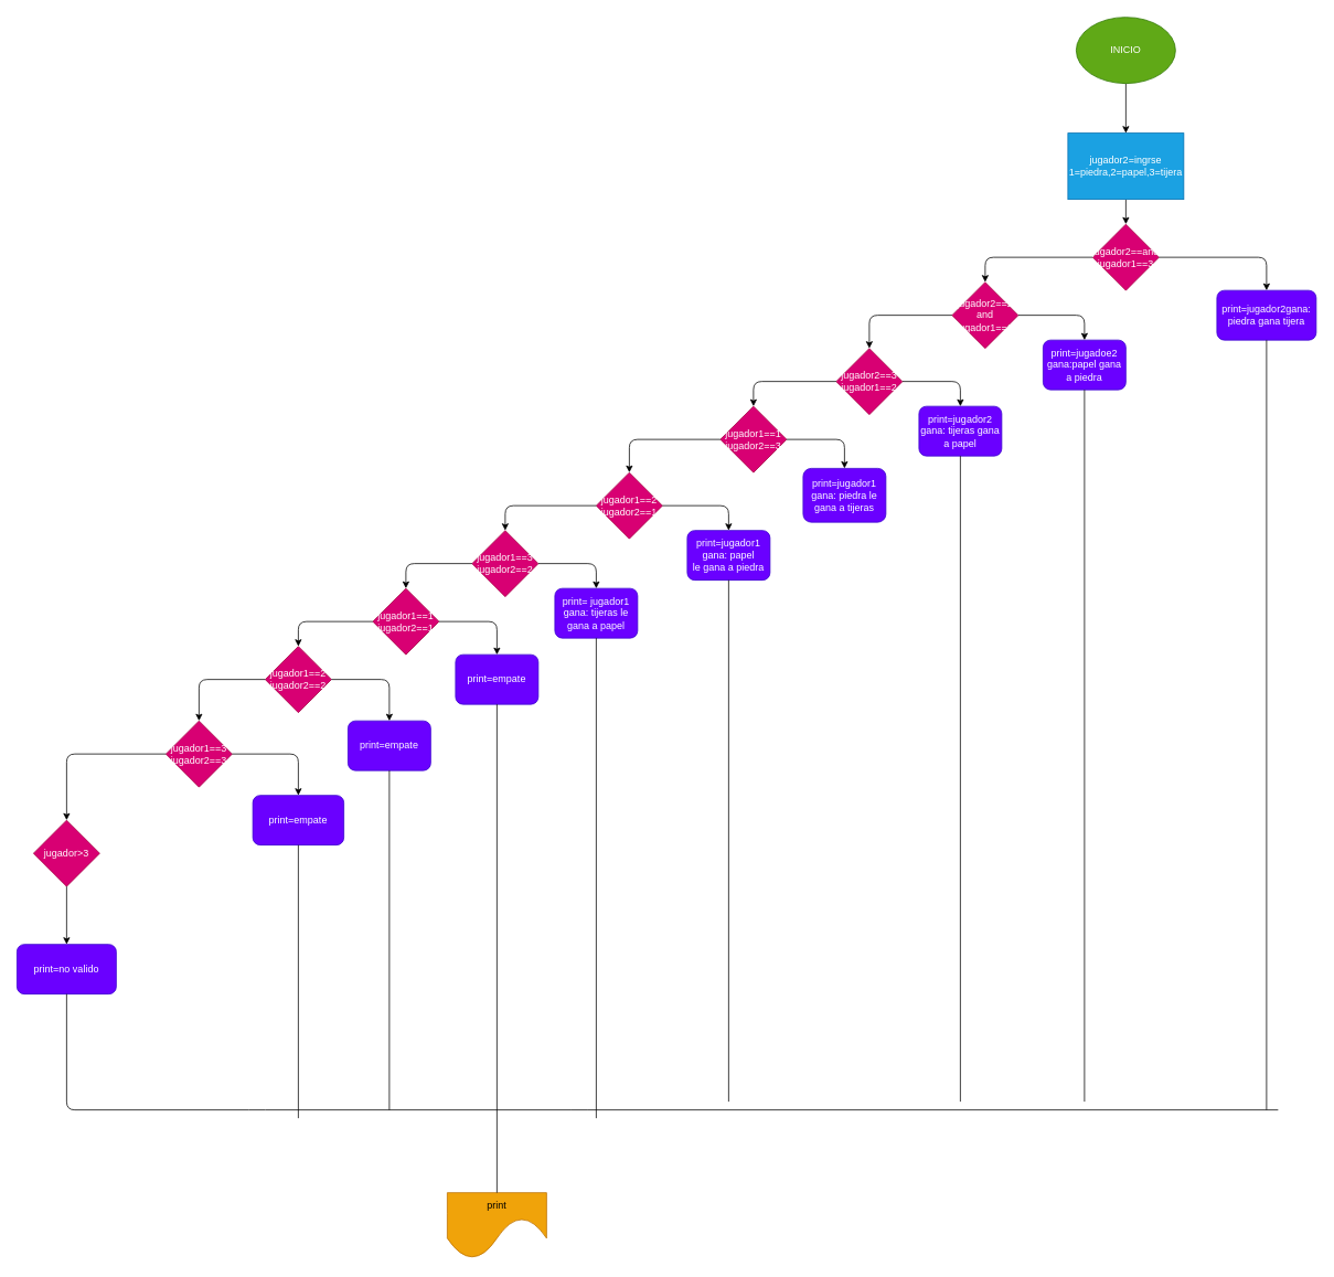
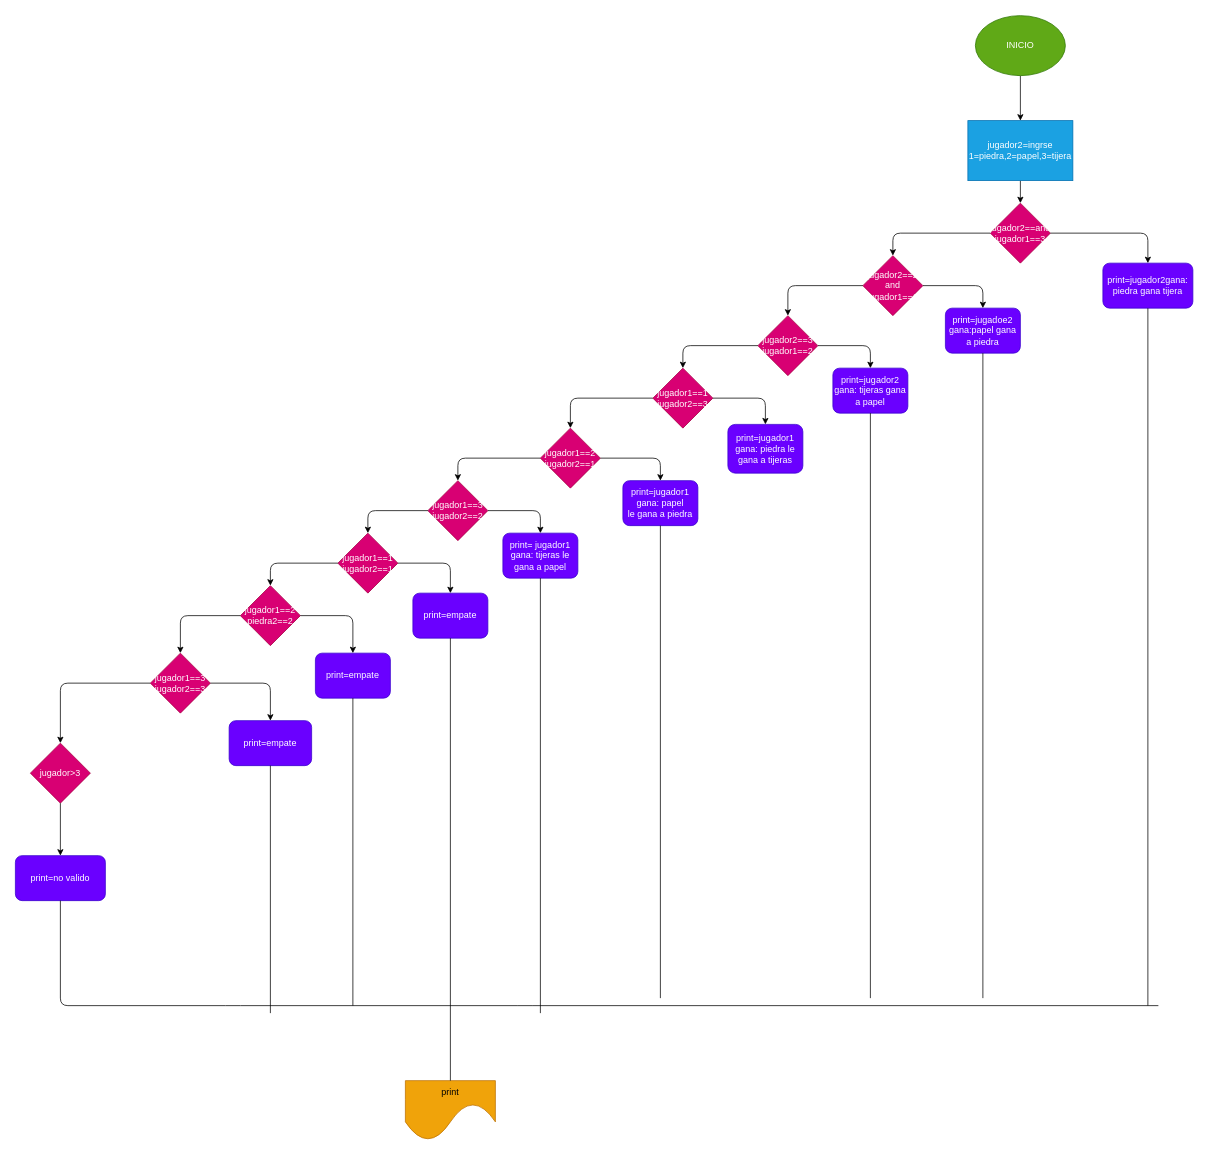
  <mxCell id="0" />
  <mxCell id="1" parent="0" />
  <mxCell id="2" value="" style="edgeStyle=none;html=1;" edge="1" parent="1" source="3" target="5"><mxGeometry relative="1" as="geometry" /></mxCell>
  <mxCell id="3" value="INICIO" style="ellipse;whiteSpace=wrap;html=1;fillColor=#60a917;fontColor=#ffffff;strokeColor=#2D7600;" vertex="1" parent="1"><mxGeometry x="1300" y="20" width="120" height="80" as="geometry" /></mxCell>
  <mxCell id="4" value="" style="edgeStyle=none;html=1;" edge="1" parent="1" source="5" target="6"><mxGeometry relative="1" as="geometry" /></mxCell>
  <mxCell id="5" value="jugador2=ingrse 1=piedra,2=papel,3=tijera" style="rounded=0;whiteSpace=wrap;html=1;fillColor=#1ba1e2;fontColor=#ffffff;strokeColor=#006EAF;" vertex="1" parent="1"><mxGeometry x="1290" y="160" width="140" height="80" as="geometry" /></mxCell>
  <mxCell id="6" value="jugador2==and&lt;br&gt;jugador1==3" style="rhombus;whiteSpace=wrap;html=1;fillColor=#d80073;fontColor=#ffffff;strokeColor=#A50040;" vertex="1" parent="1"><mxGeometry x="1320" y="270" width="80" height="80" as="geometry" /></mxCell>
  <mxCell id="7" value="print=jugador2gana:&lt;br&gt;piedra gana tijera" style="rounded=1;whiteSpace=wrap;html=1;fillColor=#6a00ff;fontColor=#ffffff;strokeColor=#3700CC;" vertex="1" parent="1"><mxGeometry x="1470" y="350" width="120" height="60" as="geometry" /></mxCell>
  <mxCell id="8" value="print=jugadoe2 gana:papel gana a piedra" style="rounded=1;whiteSpace=wrap;html=1;fillColor=#6a00ff;fontColor=#ffffff;strokeColor=#3700CC;" vertex="1" parent="1"><mxGeometry x="1260" y="410" width="100" height="60" as="geometry" /></mxCell>
  <mxCell id="9" value="jugador2==2&lt;br&gt;and jugador1==1" style="rhombus;whiteSpace=wrap;html=1;fillColor=#d80073;fontColor=#ffffff;strokeColor=#A50040;" vertex="1" parent="1"><mxGeometry x="1150" y="340" width="80" height="80" as="geometry" /></mxCell>
  <mxCell id="10" value="" style="endArrow=classic;html=1;entryX=0.5;entryY=0;entryDx=0;entryDy=0;exitX=1;exitY=0.5;exitDx=0;exitDy=0;" edge="1" parent="1" source="6" target="7"><mxGeometry width="50" height="50" relative="1" as="geometry"><mxPoint x="1280" y="380" as="sourcePoint" /><mxPoint x="1330" y="330" as="targetPoint" /><Array as="points"><mxPoint x="1530" y="310" /></Array></mxGeometry></mxCell>
  <mxCell id="11" value="" style="endArrow=classic;html=1;entryX=0.5;entryY=0;entryDx=0;entryDy=0;" edge="1" parent="1" source="6" target="9"><mxGeometry width="50" height="50" relative="1" as="geometry"><mxPoint x="1280" y="380" as="sourcePoint" /><mxPoint x="1330" y="330" as="targetPoint" /><Array as="points"><mxPoint x="1190" y="310" /></Array></mxGeometry></mxCell>
  <mxCell id="12" value="" style="endArrow=classic;html=1;entryX=0.5;entryY=0;entryDx=0;entryDy=0;exitX=1;exitY=0.5;exitDx=0;exitDy=0;" edge="1" parent="1" source="9" target="8"><mxGeometry width="50" height="50" relative="1" as="geometry"><mxPoint x="1280" y="380" as="sourcePoint" /><mxPoint x="1330" y="330" as="targetPoint" /><Array as="points"><mxPoint x="1310" y="380" /></Array></mxGeometry></mxCell>
  <mxCell id="13" value="jugador2==3&lt;br&gt;jugador1==2" style="rhombus;whiteSpace=wrap;html=1;fillColor=#d80073;fontColor=#ffffff;strokeColor=#A50040;" vertex="1" parent="1"><mxGeometry x="1010" y="420" width="80" height="80" as="geometry" /></mxCell>
  <mxCell id="14" value="" style="endArrow=classic;html=1;entryX=0.5;entryY=0;entryDx=0;entryDy=0;exitX=0;exitY=0.5;exitDx=0;exitDy=0;" edge="1" parent="1" source="9" target="13"><mxGeometry width="50" height="50" relative="1" as="geometry"><mxPoint x="1280" y="540" as="sourcePoint" /><mxPoint x="1170" y="420" as="targetPoint" /><Array as="points"><mxPoint x="1050" y="380" /></Array></mxGeometry></mxCell>
  <mxCell id="15" value="print=jugador2&lt;br&gt;gana: tijeras gana&lt;br&gt;a papel" style="rounded=1;whiteSpace=wrap;html=1;fillColor=#6a00ff;fontColor=#ffffff;strokeColor=#3700CC;" vertex="1" parent="1"><mxGeometry x="1110" y="490" width="100" height="60" as="geometry" /></mxCell>
  <mxCell id="16" value="" style="endArrow=classic;html=1;entryX=0.5;entryY=0;entryDx=0;entryDy=0;exitX=1;exitY=0.5;exitDx=0;exitDy=0;" edge="1" parent="1" source="13" target="15"><mxGeometry width="50" height="50" relative="1" as="geometry"><mxPoint x="1280" y="540" as="sourcePoint" /><mxPoint x="1330" y="490" as="targetPoint" /><Array as="points"><mxPoint x="1160" y="460" /></Array></mxGeometry></mxCell>
  <mxCell id="17" value="jugador1==1&lt;br&gt;jugador2==3" style="rhombus;whiteSpace=wrap;html=1;fillColor=#d80073;fontColor=#ffffff;strokeColor=#A50040;" vertex="1" parent="1"><mxGeometry x="870" y="490" width="80" height="80" as="geometry" /></mxCell>
  <mxCell id="18" value="" style="endArrow=classic;html=1;entryX=0.5;entryY=0;entryDx=0;entryDy=0;exitX=0;exitY=0.5;exitDx=0;exitDy=0;" edge="1" parent="1" source="13" target="17"><mxGeometry width="50" height="50" relative="1" as="geometry"><mxPoint x="1160" y="540" as="sourcePoint" /><mxPoint x="1210" y="490" as="targetPoint" /><Array as="points"><mxPoint x="910" y="460" /></Array></mxGeometry></mxCell>
  <mxCell id="19" value="print=jugador1&lt;br&gt;gana: piedra le gana a tijeras" style="rounded=1;whiteSpace=wrap;html=1;fillColor=#6a00ff;fontColor=#ffffff;strokeColor=#3700CC;" vertex="1" parent="1"><mxGeometry x="970" y="565" width="100" height="65" as="geometry" /></mxCell>
  <mxCell id="20" value="" style="endArrow=classic;html=1;entryX=0.5;entryY=0;entryDx=0;entryDy=0;exitX=1;exitY=0.5;exitDx=0;exitDy=0;" edge="1" parent="1" source="17" target="19"><mxGeometry width="50" height="50" relative="1" as="geometry"><mxPoint x="1160" y="540" as="sourcePoint" /><mxPoint x="1210" y="490" as="targetPoint" /><Array as="points"><mxPoint x="1020" y="530" /></Array></mxGeometry></mxCell>
  <mxCell id="21" value="jugador1==2&lt;br&gt;jugador2==1" style="rhombus;whiteSpace=wrap;html=1;fillColor=#d80073;fontColor=#ffffff;strokeColor=#A50040;" vertex="1" parent="1"><mxGeometry x="720" y="570" width="80" height="80" as="geometry" /></mxCell>
  <mxCell id="22" value="" style="endArrow=classic;html=1;exitX=0;exitY=0.5;exitDx=0;exitDy=0;entryX=0.5;entryY=0;entryDx=0;entryDy=0;" edge="1" parent="1" source="17" target="21"><mxGeometry width="50" height="50" relative="1" as="geometry"><mxPoint x="770" y="540" as="sourcePoint" /><mxPoint x="820" y="490" as="targetPoint" /><Array as="points"><mxPoint x="760" y="530" /></Array></mxGeometry></mxCell>
  <mxCell id="23" value="print=jugador1&lt;br&gt;gana: papel&lt;br&gt;le gana a piedra" style="rounded=1;whiteSpace=wrap;html=1;fillColor=#6a00ff;fontColor=#ffffff;strokeColor=#3700CC;" vertex="1" parent="1"><mxGeometry x="830" y="640" width="100" height="60" as="geometry" /></mxCell>
  <mxCell id="24" value="" style="endArrow=classic;html=1;entryX=0.5;entryY=0;entryDx=0;entryDy=0;exitX=1;exitY=0.5;exitDx=0;exitDy=0;" edge="1" parent="1" source="21" target="23"><mxGeometry width="50" height="50" relative="1" as="geometry"><mxPoint x="770" y="540" as="sourcePoint" /><mxPoint x="820" y="490" as="targetPoint" /><Array as="points"><mxPoint x="880" y="610" /></Array></mxGeometry></mxCell>
  <mxCell id="25" value="jugador1==3&lt;br&gt;jugador2==2" style="rhombus;whiteSpace=wrap;html=1;fillColor=#d80073;fontColor=#ffffff;strokeColor=#A50040;" vertex="1" parent="1"><mxGeometry x="570" y="640" width="80" height="80" as="geometry" /></mxCell>
  <mxCell id="26" value="" style="endArrow=classic;html=1;entryX=0.5;entryY=0;entryDx=0;entryDy=0;exitX=0;exitY=0.5;exitDx=0;exitDy=0;" edge="1" parent="1" source="21" target="25"><mxGeometry width="50" height="50" relative="1" as="geometry"><mxPoint x="600" y="540" as="sourcePoint" /><mxPoint x="650" y="490" as="targetPoint" /><Array as="points"><mxPoint x="610" y="610" /></Array></mxGeometry></mxCell>
  <mxCell id="27" value="print= jugador1&lt;br&gt;gana: tijeras le gana a papel" style="rounded=1;whiteSpace=wrap;html=1;fillColor=#6a00ff;fontColor=#ffffff;strokeColor=#3700CC;" vertex="1" parent="1"><mxGeometry x="670" y="710" width="100" height="60" as="geometry" /></mxCell>
  <mxCell id="28" value="" style="endArrow=classic;html=1;entryX=0.5;entryY=0;entryDx=0;entryDy=0;exitX=1;exitY=0.5;exitDx=0;exitDy=0;" edge="1" parent="1" source="25" target="27"><mxGeometry width="50" height="50" relative="1" as="geometry"><mxPoint x="600" y="700" as="sourcePoint" /><mxPoint x="650" y="650" as="targetPoint" /><Array as="points"><mxPoint x="720" y="680" /></Array></mxGeometry></mxCell>
  <mxCell id="29" value="jugador1==1&lt;br&gt;jugador2==1" style="rhombus;whiteSpace=wrap;html=1;fillColor=#d80073;fontColor=#ffffff;strokeColor=#A50040;" vertex="1" parent="1"><mxGeometry x="450" y="710" width="80" height="80" as="geometry" /></mxCell>
  <mxCell id="30" value="" style="endArrow=classic;html=1;entryX=0.5;entryY=0;entryDx=0;entryDy=0;exitX=0;exitY=0.5;exitDx=0;exitDy=0;" edge="1" parent="1" source="25" target="29"><mxGeometry width="50" height="50" relative="1" as="geometry"><mxPoint x="760" y="690" as="sourcePoint" /><mxPoint x="810" y="640" as="targetPoint" /><Array as="points"><mxPoint x="490" y="680" /></Array></mxGeometry></mxCell>
  <mxCell id="31" value="print=empate" style="rounded=1;whiteSpace=wrap;html=1;fillColor=#6a00ff;fontColor=#ffffff;strokeColor=#3700CC;" vertex="1" parent="1"><mxGeometry x="550" y="790" width="100" height="60" as="geometry" /></mxCell>
  <mxCell id="32" value="" style="endArrow=classic;html=1;entryX=0.5;entryY=0;entryDx=0;entryDy=0;exitX=1;exitY=0.5;exitDx=0;exitDy=0;" edge="1" parent="1" source="29" target="31"><mxGeometry width="50" height="50" relative="1" as="geometry"><mxPoint x="550" y="690" as="sourcePoint" /><mxPoint x="600" y="640" as="targetPoint" /><Array as="points"><mxPoint x="600" y="750" /></Array></mxGeometry></mxCell>
- <mxCell id="33" value="jugador1==2&lt;br&gt;jugador2==2" style="rhombus;whiteSpace=wrap;html=1;fillColor=#d80073;fontColor=#ffffff;strokeColor=#A50040;" vertex="1" parent="1"><mxGeometry x="320" y="780" width="80" height="80" as="geometry" /></mxCell>
+ <mxCell id="33" value="jugador1==2&lt;br&gt;piedra2==2" style="rhombus;whiteSpace=wrap;html=1;fillColor=#d80073;fontColor=#ffffff;strokeColor=#A50040;" vertex="1" parent="1"><mxGeometry x="320" y="780" width="80" height="80" as="geometry" /></mxCell>
  <mxCell id="34" value="" style="endArrow=classic;html=1;entryX=0.5;entryY=0;entryDx=0;entryDy=0;exitX=0;exitY=0.5;exitDx=0;exitDy=0;" edge="1" parent="1" source="29" target="33"><mxGeometry width="50" height="50" relative="1" as="geometry"><mxPoint x="420" y="690" as="sourcePoint" /><mxPoint x="470" y="640" as="targetPoint" /><Array as="points"><mxPoint x="360" y="750" /></Array></mxGeometry></mxCell>
  <mxCell id="35" value="print=empate" style="rounded=1;whiteSpace=wrap;html=1;fillColor=#6a00ff;fontColor=#ffffff;strokeColor=#3700CC;" vertex="1" parent="1"><mxGeometry x="420" y="870" width="100" height="60" as="geometry" /></mxCell>
  <mxCell id="36" value="" style="endArrow=classic;html=1;entryX=0.5;entryY=0;entryDx=0;entryDy=0;exitX=1;exitY=0.5;exitDx=0;exitDy=0;" edge="1" parent="1" source="33" target="35"><mxGeometry width="50" height="50" relative="1" as="geometry"><mxPoint x="430" y="850" as="sourcePoint" /><mxPoint x="480" y="800" as="targetPoint" /><Array as="points"><mxPoint x="470" y="820" /></Array></mxGeometry></mxCell>
  <mxCell id="37" value="jugador1==3&lt;br&gt;jugador2==3" style="rhombus;whiteSpace=wrap;html=1;fillColor=#d80073;fontColor=#ffffff;strokeColor=#A50040;" vertex="1" parent="1"><mxGeometry x="200" y="870" width="80" height="80" as="geometry" /></mxCell>
  <mxCell id="38" value="" style="endArrow=classic;html=1;exitX=0;exitY=0.5;exitDx=0;exitDy=0;entryX=0.5;entryY=0;entryDx=0;entryDy=0;" edge="1" parent="1" source="33" target="37"><mxGeometry width="50" height="50" relative="1" as="geometry"><mxPoint x="480" y="850" as="sourcePoint" /><mxPoint x="240" y="850" as="targetPoint" /><Array as="points"><mxPoint x="240" y="820" /></Array></mxGeometry></mxCell>
  <mxCell id="39" value="print=empate" style="rounded=1;whiteSpace=wrap;html=1;fillColor=#6a00ff;fontColor=#ffffff;strokeColor=#3700CC;" vertex="1" parent="1"><mxGeometry x="305" y="960" width="110" height="60" as="geometry" /></mxCell>
  <mxCell id="40" value="" style="endArrow=classic;html=1;exitX=1;exitY=0.5;exitDx=0;exitDy=0;entryX=0.5;entryY=0;entryDx=0;entryDy=0;" edge="1" parent="1" source="37" target="39"><mxGeometry width="50" height="50" relative="1" as="geometry"><mxPoint x="480" y="850" as="sourcePoint" /><mxPoint x="530" y="800" as="targetPoint" /><Array as="points"><mxPoint x="360" y="910" /></Array></mxGeometry></mxCell>
  <mxCell id="41" value="jugador&amp;gt;3" style="rhombus;whiteSpace=wrap;html=1;fillColor=#d80073;fontColor=#ffffff;strokeColor=#A50040;" vertex="1" parent="1"><mxGeometry x="40" y="990" width="80" height="80" as="geometry" /></mxCell>
  <mxCell id="42" value="" style="endArrow=classic;html=1;entryX=0.5;entryY=0;entryDx=0;entryDy=0;exitX=0;exitY=0.5;exitDx=0;exitDy=0;" edge="1" parent="1" source="37" target="41"><mxGeometry width="50" height="50" relative="1" as="geometry"><mxPoint x="60" y="990" as="sourcePoint" /><mxPoint x="390" y="1030" as="targetPoint" /><Array as="points"><mxPoint x="80" y="910" /></Array></mxGeometry></mxCell>
  <mxCell id="43" value="print=no valido" style="rounded=1;whiteSpace=wrap;html=1;fillColor=#6a00ff;fontColor=#ffffff;strokeColor=#3700CC;" vertex="1" parent="1"><mxGeometry x="20" y="1140" width="120" height="60" as="geometry" /></mxCell>
  <mxCell id="44" value="" style="endArrow=classic;html=1;exitX=0.5;exitY=1;exitDx=0;exitDy=0;entryX=0.5;entryY=0;entryDx=0;entryDy=0;" edge="1" parent="1" source="41" target="43"><mxGeometry width="50" height="50" relative="1" as="geometry"><mxPoint x="340" y="1150" as="sourcePoint" /><mxPoint x="390" y="1100" as="targetPoint" /><Array as="points" /></mxGeometry></mxCell>
  <mxCell id="45" value="print" style="shape=document;whiteSpace=wrap;html=1;boundedLbl=1;size=0.625;fillColor=#f0a30a;fontColor=#000000;strokeColor=#BD7000;" vertex="1" parent="1"><mxGeometry x="540" y="1440" width="120" height="80" as="geometry" /></mxCell>
  <mxCell id="46" value="" style="endArrow=none;html=1;entryX=0.5;entryY=1;entryDx=0;entryDy=0;" edge="1" parent="1" target="7"><mxGeometry width="50" height="50" relative="1" as="geometry"><mxPoint x="1530" y="1340" as="sourcePoint" /><mxPoint x="730" y="750" as="targetPoint" /></mxGeometry></mxCell>
  <mxCell id="47" value="" style="endArrow=none;html=1;entryX=0.5;entryY=1;entryDx=0;entryDy=0;" edge="1" parent="1" target="8"><mxGeometry width="50" height="50" relative="1" as="geometry"><mxPoint x="1310" y="1330" as="sourcePoint" /><mxPoint x="730" y="750" as="targetPoint" /></mxGeometry></mxCell>
  <mxCell id="48" value="" style="endArrow=none;html=1;entryX=0.5;entryY=1;entryDx=0;entryDy=0;" edge="1" parent="1" target="15"><mxGeometry width="50" height="50" relative="1" as="geometry"><mxPoint x="1160" y="1330" as="sourcePoint" /><mxPoint x="730" y="750" as="targetPoint" /></mxGeometry></mxCell>
  <mxCell id="49" value="" style="endArrow=none;html=1;entryX=0.5;entryY=1;entryDx=0;entryDy=0;" edge="1" parent="1" target="23"><mxGeometry width="50" height="50" relative="1" as="geometry"><mxPoint x="880" y="1330" as="sourcePoint" /><mxPoint x="730" y="750" as="targetPoint" /></mxGeometry></mxCell>
  <mxCell id="50" value="" style="endArrow=none;html=1;" edge="1" parent="1"><mxGeometry width="50" height="50" relative="1" as="geometry"><mxPoint x="720" y="1350" as="sourcePoint" /><mxPoint x="720" y="770" as="targetPoint" /></mxGeometry></mxCell>
  <mxCell id="51" value="" style="endArrow=none;html=1;exitX=0.5;exitY=1;exitDx=0;exitDy=0;entryX=0.5;entryY=0;entryDx=0;entryDy=0;" edge="1" parent="1" source="31" target="45"><mxGeometry width="50" height="50" relative="1" as="geometry"><mxPoint x="680" y="800" as="sourcePoint" /><mxPoint x="600" y="1350" as="targetPoint" /></mxGeometry></mxCell>
  <mxCell id="52" value="" style="endArrow=none;html=1;exitX=0.5;exitY=1;exitDx=0;exitDy=0;" edge="1" parent="1" source="43"><mxGeometry width="50" height="50" relative="1" as="geometry"><mxPoint x="-110" y="1370" as="sourcePoint" /><mxPoint x="1544" y="1340" as="targetPoint" /><Array as="points"><mxPoint x="80" y="1340" /><mxPoint x="310" y="1340" /><mxPoint x="700" y="1340" /></Array></mxGeometry></mxCell>
  <mxCell id="53" value="" style="endArrow=none;html=1;entryX=0.5;entryY=1;entryDx=0;entryDy=0;" edge="1" parent="1" target="35"><mxGeometry width="50" height="50" relative="1" as="geometry"><mxPoint x="470" y="1340" as="sourcePoint" /><mxPoint x="610" y="1180" as="targetPoint" /></mxGeometry></mxCell>
  <mxCell id="54" value="" style="endArrow=none;html=1;entryX=0.5;entryY=1;entryDx=0;entryDy=0;" edge="1" parent="1" target="39"><mxGeometry width="50" height="50" relative="1" as="geometry"><mxPoint x="360" y="1350" as="sourcePoint" /><mxPoint x="610" y="1180" as="targetPoint" /></mxGeometry></mxCell>
